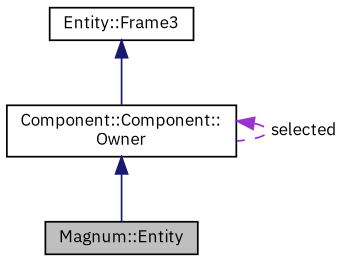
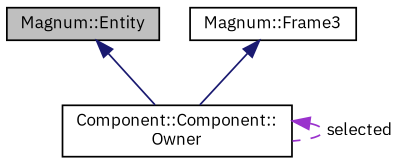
  digraph {
    fontname="IBM Plex Sans"
    node [color=black fillcolor=white fontname="IBM Plex Sans" fontsize=10 shape=record style=filled]
    edge [color=midnightblue dir=back fontname="IBM Plex Sans" fontsize=10 labelfontname=Helvetica labelfontsize=10 style=solid]
    n1 [fillcolor=grey75 fontcolor=black height=0.2 label="Magnum::Entity" width=0.4]
    n2 [height=0.2 label="Component::Component::\lOwner" width=0.4]
-   n3 [height=0.2 label="Entity::Frame3" width=0.4]
-   n2 -> n1
+   n3 [height=0.2 label="Magnum::Frame3" width=0.4]
+   n1 -> n2
    n2 -> n2 [color=darkorchid3 label=" selected" style=dashed]
    n3 -> n2
  }
